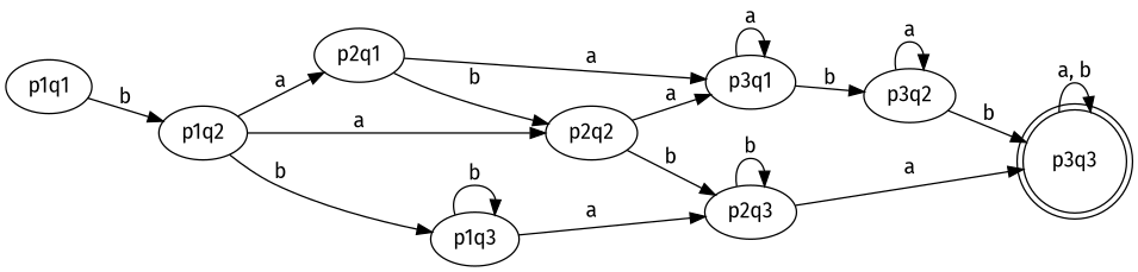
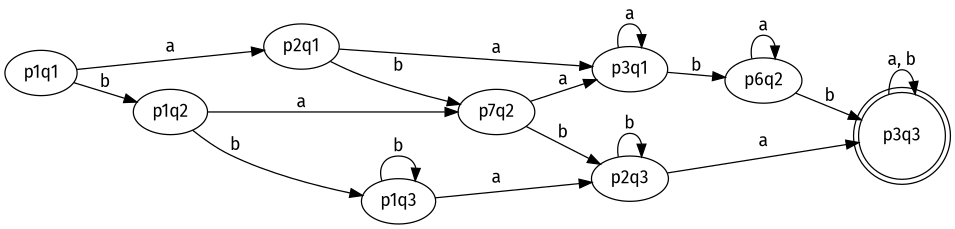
  digraph {
    fontname="Fira Sans"
    rankdir=LR
    node [fontname="Fira Sans"]
    edge [fontname="Fira Sans"]
    n1 [label=p1q1]
    n2 [label=p2q1]
    n3 [label=p1q2]
    n4 [label=p3q1]
-   n5 [label=p2q2]
+   n5 [label=p7q2]
    n6 [label=p1q3]
-   n7 [label=p3q2]
+   n7 [label=p6q2]
    n8 [label=p2q3]
    n9 [label=p3q3 shape=doublecircle]
-   n3 -> n2 [label=a]
+   n1 -> n2 [label=a]
    n1 -> n3 [label=b]
    n2 -> n4 [label=a]
    n2 -> n5 [label=b]
    n3 -> n5 [label=a]
    n3 -> n6 [label=b]
    n4 -> n4 [label=a]
    n4 -> n7 [label=b]
    n5 -> n4 [label=a]
    n5 -> n8 [label=b]
    n6 -> n6 [label=b]
    n6 -> n8 [label=a]
    n7 -> n7 [label=a]
    n7 -> n9 [label=b]
    n8 -> n8 [label=b]
    n8 -> n9 [label=a]
    n9 -> n9 [label="a, b"]
  }
